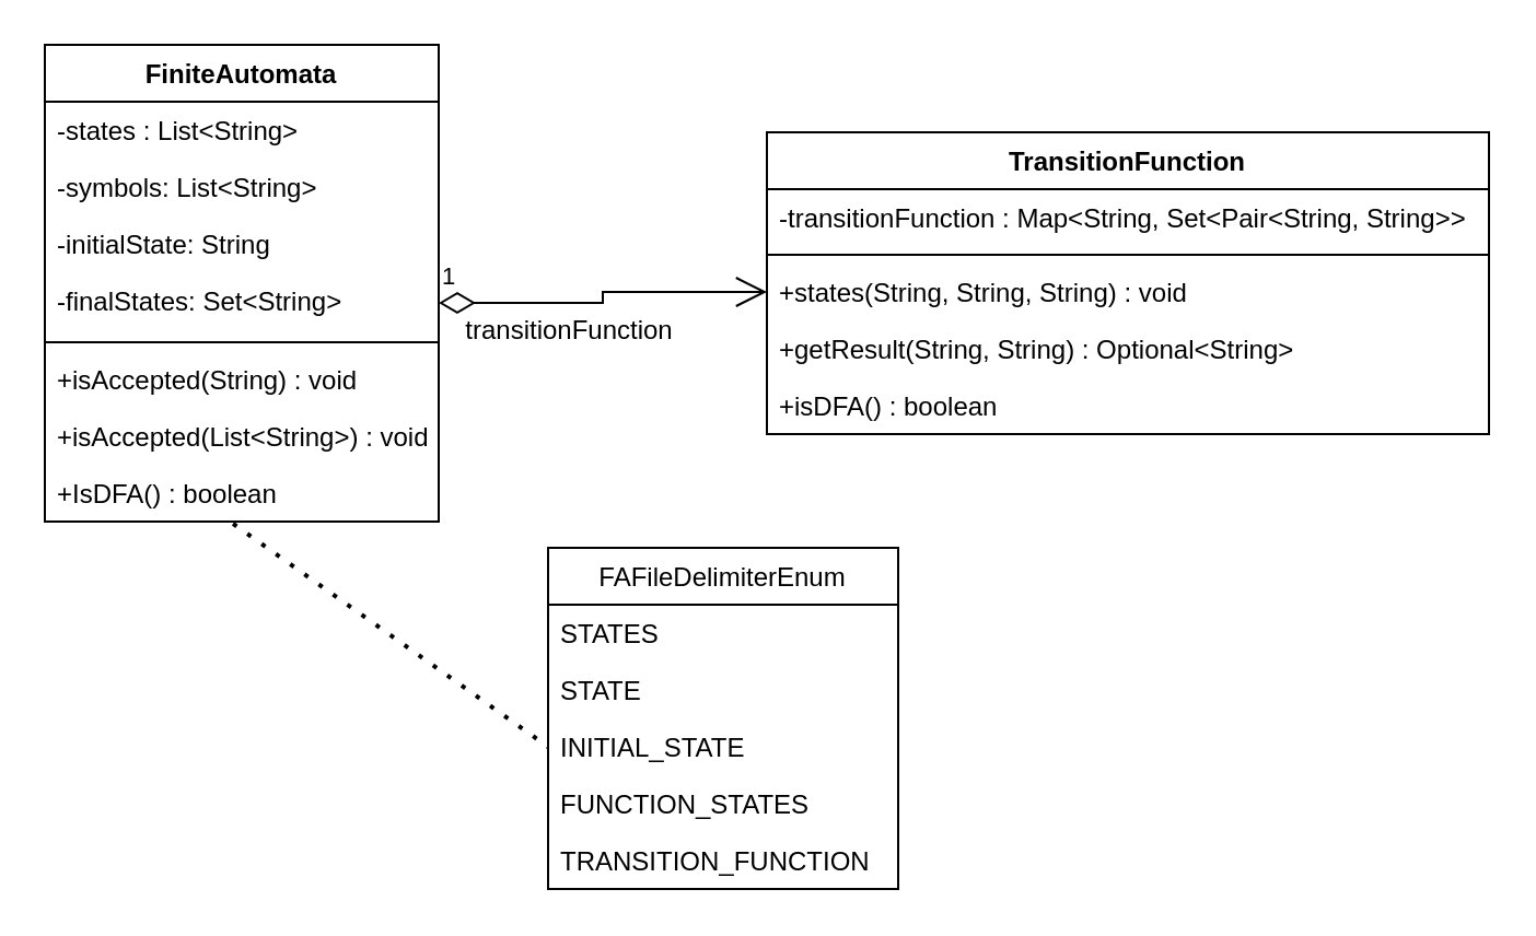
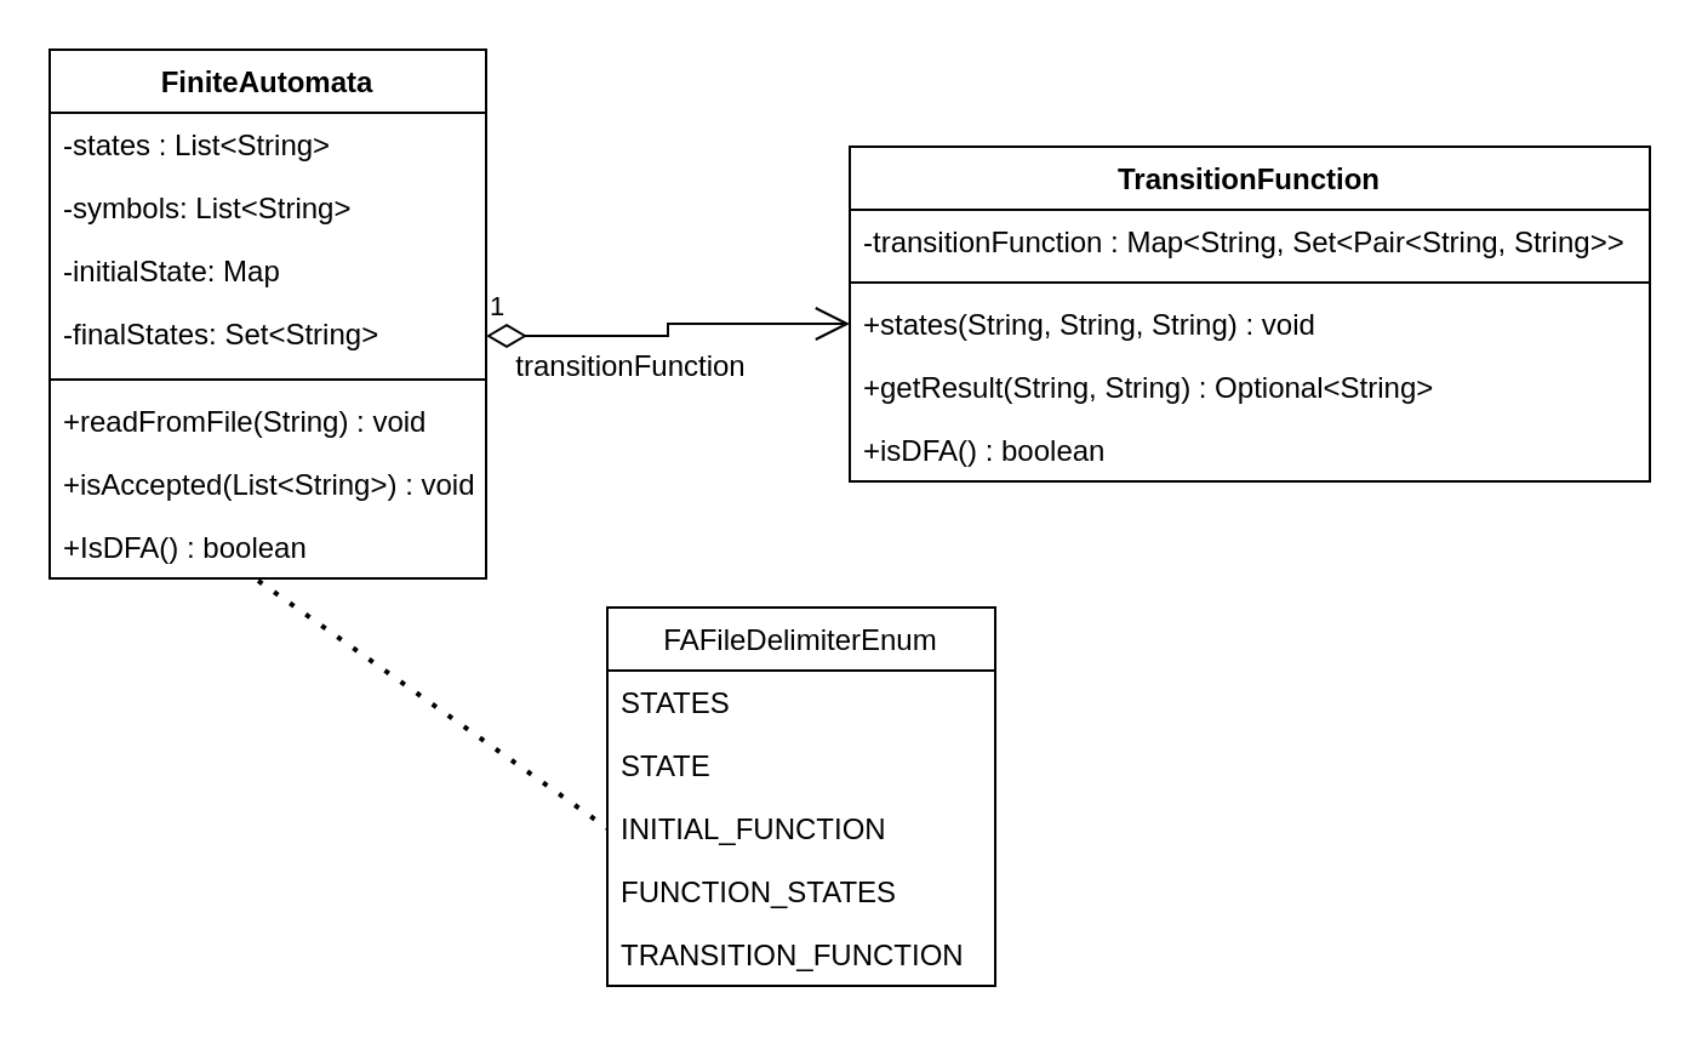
  <mxCell id="0" />
  <mxCell id="1" parent="0" />
  <mxCell id="2" value="FiniteAutomata" style="swimlane;fontStyle=1;align=center;verticalAlign=top;childLayout=stackLayout;horizontal=1;startSize=26;horizontalStack=0;resizeParent=1;resizeParentMax=0;resizeLast=0;collapsible=1;marginBottom=0;" vertex="1" parent="1"><mxGeometry x="20" y="20" width="180" height="218" as="geometry" /></mxCell>
  <mxCell id="3" value="-states : List&lt;String&gt;" style="text;strokeColor=none;fillColor=none;align=left;verticalAlign=top;spacingLeft=4;spacingRight=4;overflow=hidden;rotatable=0;points=[[0,0.5],[1,0.5]];portConstraint=eastwest;" vertex="1" parent="2"><mxGeometry y="26" width="180" height="26" as="geometry" /></mxCell>
  <mxCell id="4" value="-symbols: List&lt;String&gt;" style="text;strokeColor=none;fillColor=none;align=left;verticalAlign=top;spacingLeft=4;spacingRight=4;overflow=hidden;rotatable=0;points=[[0,0.5],[1,0.5]];portConstraint=eastwest;" vertex="1" parent="2"><mxGeometry y="52" width="180" height="26" as="geometry" /></mxCell>
- <mxCell id="5" value="-initialState: String" style="text;strokeColor=none;fillColor=none;align=left;verticalAlign=top;spacingLeft=4;spacingRight=4;overflow=hidden;rotatable=0;points=[[0,0.5],[1,0.5]];portConstraint=eastwest;" vertex="1" parent="2"><mxGeometry y="78" width="180" height="26" as="geometry" /></mxCell>
+ <mxCell id="5" value="-initialState: Map" style="text;strokeColor=none;fillColor=none;align=left;verticalAlign=top;spacingLeft=4;spacingRight=4;overflow=hidden;rotatable=0;points=[[0,0.5],[1,0.5]];portConstraint=eastwest;" vertex="1" parent="2"><mxGeometry y="78" width="180" height="26" as="geometry" /></mxCell>
  <mxCell id="6" value="-finalStates: Set&lt;String&gt;" style="text;strokeColor=none;fillColor=none;align=left;verticalAlign=top;spacingLeft=4;spacingRight=4;overflow=hidden;rotatable=0;points=[[0,0.5],[1,0.5]];portConstraint=eastwest;" vertex="1" parent="2"><mxGeometry y="104" width="180" height="28" as="geometry" /></mxCell>
  <mxCell id="7" value="" style="line;strokeWidth=1;fillColor=none;align=left;verticalAlign=middle;spacingTop=-1;spacingLeft=3;spacingRight=3;rotatable=0;labelPosition=right;points=[];portConstraint=eastwest;strokeColor=inherit;" vertex="1" parent="2"><mxGeometry y="132" width="180" height="8" as="geometry" /></mxCell>
- <mxCell id="8" value="+isAccepted(String) : void" style="text;strokeColor=none;fillColor=none;align=left;verticalAlign=top;spacingLeft=4;spacingRight=4;overflow=hidden;rotatable=0;points=[[0,0.5],[1,0.5]];portConstraint=eastwest;" vertex="1" parent="2"><mxGeometry y="140" width="180" height="26" as="geometry" /></mxCell>
+ <mxCell id="8" value="+readFromFile(String) : void" style="text;strokeColor=none;fillColor=none;align=left;verticalAlign=top;spacingLeft=4;spacingRight=4;overflow=hidden;rotatable=0;points=[[0,0.5],[1,0.5]];portConstraint=eastwest;" vertex="1" parent="2"><mxGeometry y="140" width="180" height="26" as="geometry" /></mxCell>
  <mxCell id="9" value="+isAccepted(List&lt;String&gt;) : void" style="text;strokeColor=none;fillColor=none;align=left;verticalAlign=top;spacingLeft=4;spacingRight=4;overflow=hidden;rotatable=0;points=[[0,0.5],[1,0.5]];portConstraint=eastwest;" vertex="1" parent="2"><mxGeometry y="166" width="180" height="26" as="geometry" /></mxCell>
  <mxCell id="10" value="+IsDFA() : boolean" style="text;strokeColor=none;fillColor=none;align=left;verticalAlign=top;spacingLeft=4;spacingRight=4;overflow=hidden;rotatable=0;points=[[0,0.5],[1,0.5]];portConstraint=eastwest;" vertex="1" parent="2"><mxGeometry y="192" width="180" height="26" as="geometry" /></mxCell>
  <mxCell id="11" value="TransitionFunction" style="swimlane;fontStyle=1;align=center;verticalAlign=top;childLayout=stackLayout;horizontal=1;startSize=26;horizontalStack=0;resizeParent=1;resizeParentMax=0;resizeLast=0;collapsible=1;marginBottom=0;" vertex="1" parent="1"><mxGeometry x="350" y="60" width="330" height="138" as="geometry" /></mxCell>
  <mxCell id="12" value="-transitionFunction : Map&lt;String, Set&lt;Pair&lt;String, String&gt;&gt;" style="text;strokeColor=none;fillColor=none;align=left;verticalAlign=top;spacingLeft=4;spacingRight=4;overflow=hidden;rotatable=0;points=[[0,0.5],[1,0.5]];portConstraint=eastwest;" vertex="1" parent="11"><mxGeometry y="26" width="330" height="26" as="geometry" /></mxCell>
  <mxCell id="13" value="" style="line;strokeWidth=1;fillColor=none;align=left;verticalAlign=middle;spacingTop=-1;spacingLeft=3;spacingRight=3;rotatable=0;labelPosition=right;points=[];portConstraint=eastwest;strokeColor=inherit;" vertex="1" parent="11"><mxGeometry y="52" width="330" height="8" as="geometry" /></mxCell>
  <mxCell id="14" value="+states(String, String, String) : void" style="text;strokeColor=none;fillColor=none;align=left;verticalAlign=top;spacingLeft=4;spacingRight=4;overflow=hidden;rotatable=0;points=[[0,0.5],[1,0.5]];portConstraint=eastwest;" vertex="1" parent="11"><mxGeometry y="60" width="330" height="26" as="geometry" /></mxCell>
  <mxCell id="15" value="+getResult(String, String) : Optional&lt;String&gt;" style="text;strokeColor=none;fillColor=none;align=left;verticalAlign=top;spacingLeft=4;spacingRight=4;overflow=hidden;rotatable=0;points=[[0,0.5],[1,0.5]];portConstraint=eastwest;" vertex="1" parent="11"><mxGeometry y="86" width="330" height="26" as="geometry" /></mxCell>
  <mxCell id="16" value="+isDFA() : boolean" style="text;strokeColor=none;fillColor=none;align=left;verticalAlign=top;spacingLeft=4;spacingRight=4;overflow=hidden;rotatable=0;points=[[0,0.5],[1,0.5]];portConstraint=eastwest;" vertex="1" parent="11"><mxGeometry y="112" width="330" height="26" as="geometry" /></mxCell>
  <mxCell id="17" value="1" style="endArrow=open;html=1;endSize=12;startArrow=diamondThin;startSize=14;startFill=0;edgeStyle=orthogonalEdgeStyle;align=left;verticalAlign=bottom;rounded=0;exitX=1;exitY=0.5;exitDx=0;exitDy=0;entryX=0;entryY=0.5;entryDx=0;entryDy=0;" edge="1" parent="1" source="6" target="14"><mxGeometry x="-1" y="3" relative="1" as="geometry"><mxPoint x="110" y="270" as="sourcePoint" /><mxPoint x="270" y="270" as="targetPoint" /></mxGeometry></mxCell>
  <mxCell id="18" value="transitionFunction" style="shape=waypoint;sketch=0;size=6;pointerEvents=1;points=[];fillColor=none;resizable=0;rotatable=0;perimeter=centerPerimeter;snapToPoint=1;strokeColor=none;" vertex="1" parent="1"><mxGeometry x="240" y="130" width="40" height="40" as="geometry" /></mxCell>
  <mxCell id="19" value="FAFileDelimiterEnum" style="swimlane;fontStyle=0;childLayout=stackLayout;horizontal=1;startSize=26;fillColor=none;horizontalStack=0;resizeParent=1;resizeParentMax=0;resizeLast=0;collapsible=1;marginBottom=0;" vertex="1" parent="1"><mxGeometry x="250" y="250" width="160" height="156" as="geometry" /></mxCell>
  <mxCell id="20" value="STATES" style="text;strokeColor=none;fillColor=none;align=left;verticalAlign=top;spacingLeft=4;spacingRight=4;overflow=hidden;rotatable=0;points=[[0,0.5],[1,0.5]];portConstraint=eastwest;" vertex="1" parent="19"><mxGeometry y="26" width="160" height="26" as="geometry" /></mxCell>
  <mxCell id="21" value="STATE" style="text;strokeColor=none;fillColor=none;align=left;verticalAlign=top;spacingLeft=4;spacingRight=4;overflow=hidden;rotatable=0;points=[[0,0.5],[1,0.5]];portConstraint=eastwest;" vertex="1" parent="19"><mxGeometry y="52" width="160" height="26" as="geometry" /></mxCell>
- <mxCell id="22" value="INITIAL_STATE" style="text;strokeColor=none;fillColor=none;align=left;verticalAlign=top;spacingLeft=4;spacingRight=4;overflow=hidden;rotatable=0;points=[[0,0.5],[1,0.5]];portConstraint=eastwest;" vertex="1" parent="19"><mxGeometry y="78" width="160" height="26" as="geometry" /></mxCell>
+ <mxCell id="22" value="INITIAL_FUNCTION" style="text;strokeColor=none;fillColor=none;align=left;verticalAlign=top;spacingLeft=4;spacingRight=4;overflow=hidden;rotatable=0;points=[[0,0.5],[1,0.5]];portConstraint=eastwest;" vertex="1" parent="19"><mxGeometry y="78" width="160" height="26" as="geometry" /></mxCell>
  <mxCell id="23" value="FUNCTION_STATES" style="text;strokeColor=none;fillColor=none;align=left;verticalAlign=top;spacingLeft=4;spacingRight=4;overflow=hidden;rotatable=0;points=[[0,0.5],[1,0.5]];portConstraint=eastwest;" vertex="1" parent="19"><mxGeometry y="104" width="160" height="26" as="geometry" /></mxCell>
  <mxCell id="24" value="TRANSITION_FUNCTION" style="text;strokeColor=none;fillColor=none;align=left;verticalAlign=top;spacingLeft=4;spacingRight=4;overflow=hidden;rotatable=0;points=[[0,0.5],[1,0.5]];portConstraint=eastwest;" vertex="1" parent="19"><mxGeometry y="130" width="160" height="26" as="geometry" /></mxCell>
  <mxCell id="25" value="" style="endArrow=none;dashed=1;html=1;dashPattern=1 3;strokeWidth=2;rounded=0;exitX=0.478;exitY=1.038;exitDx=0;exitDy=0;exitPerimeter=0;entryX=0;entryY=0.5;entryDx=0;entryDy=0;" edge="1" parent="1" source="10" target="22"><mxGeometry width="50" height="50" relative="1" as="geometry"><mxPoint x="230" y="240" as="sourcePoint" /><mxPoint x="280" y="190" as="targetPoint" /></mxGeometry></mxCell>
